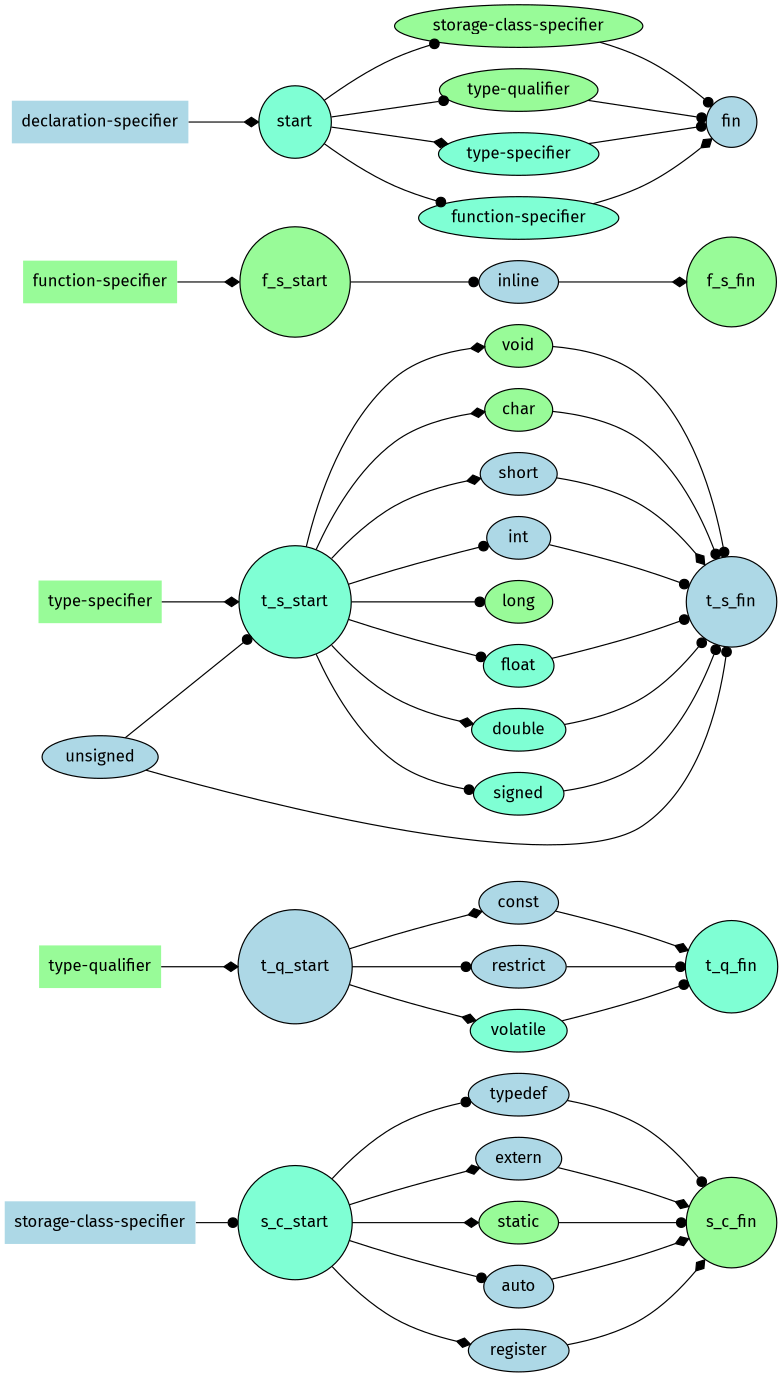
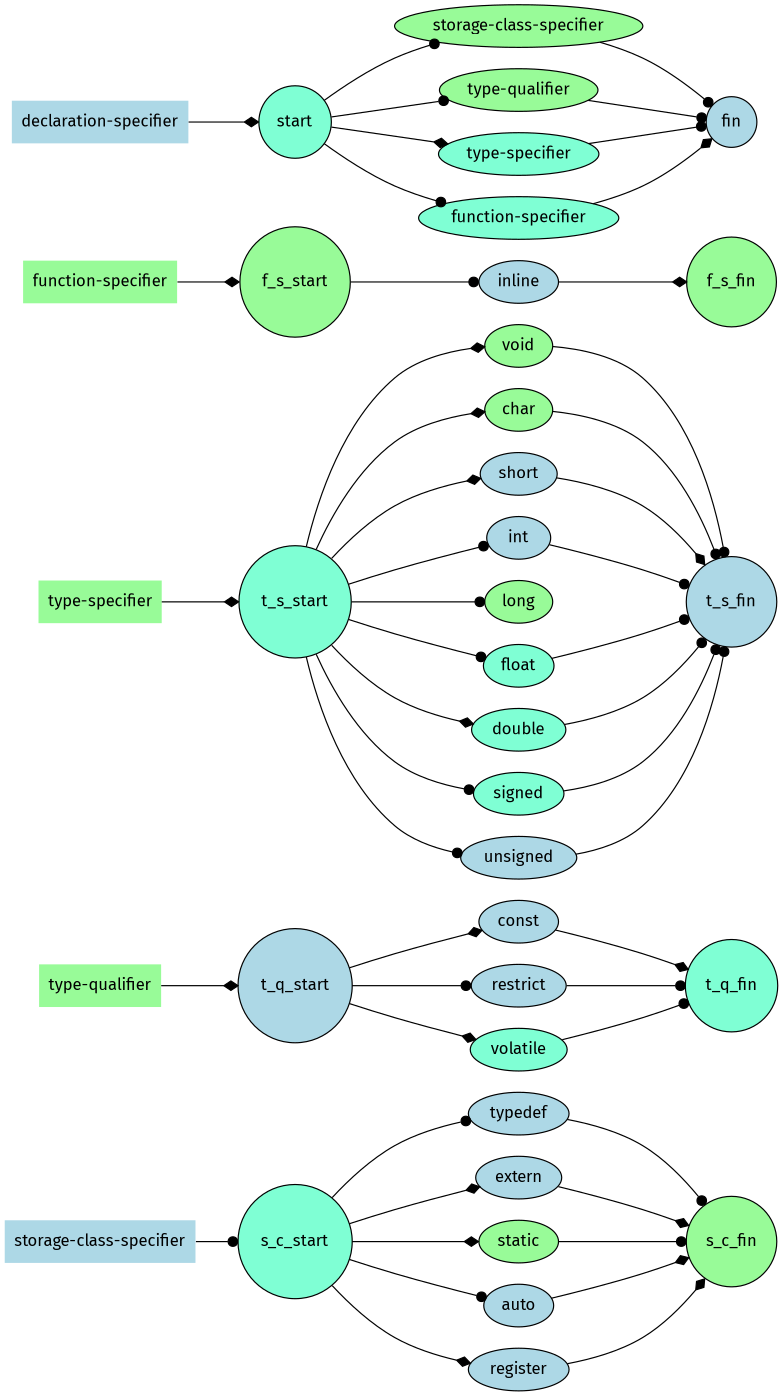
  digraph {
    fontname="Fira Sans"
    rankdir=LR
    node [fillcolor=lightblue fontname="Fira Sans" style=filled]
    edge [arrowhead=dot fontname="Fira Sans"]
    n1 [label="storage-class-specifier" shape=none]
    s_c_start [fillcolor=aquamarine shape=circle]
    typedef
    extern
    static [fillcolor=palegreen]
    auto
    register
    s_c_fin [fillcolor=palegreen shape=circle]
    n9 [fillcolor=palegreen label="type-qualifier" shape=none]
    t_q_start [shape=circle]
    const
    restrict
    volatile [fillcolor=aquamarine]
    t_q_fin [fillcolor=aquamarine shape=circle]
    n15 [fillcolor=palegreen label="type-specifier" shape=none]
    t_s_start [fillcolor=aquamarine shape=circle]
    void [fillcolor=palegreen]
    char [fillcolor=palegreen]
    short
    int
    long [fillcolor=palegreen]
    float [fillcolor=aquamarine]
    double [fillcolor=aquamarine]
    signed [fillcolor=aquamarine]
    unsigned
    t_s_fin [shape=circle]
    n27 [fillcolor=palegreen label="function-specifier" shape=none]
    f_s_start [fillcolor=palegreen shape=circle]
    inline
    f_s_fin [fillcolor=palegreen shape=circle]
    n31 [label="declaration-specifier" shape=none]
    start [fillcolor=aquamarine shape=circle]
    n33 [fillcolor=palegreen label="storage-class-specifier"]
    n34 [fillcolor=palegreen label="type-qualifier"]
    n35 [fillcolor=aquamarine label="type-specifier"]
    n36 [fillcolor=aquamarine label="function-specifier"]
    fin [color=black shape=circle]
    subgraph sub_1 {
      n1
      s_c_start
      typedef
      extern
      static
      auto
      register
      s_c_fin
    }
    subgraph sub_2 {
      n9
      t_q_start
      const
      restrict
      volatile
      t_q_fin
    }
    subgraph sub_3 {
      n15
      t_s_start
      void
      char
      short
      int
      long
      float
      double
      signed
      unsigned
      t_s_fin
    }
    subgraph sub_4 {
      n27
      f_s_start
      inline
      f_s_fin
    }
    n1 -> s_c_start
    s_c_start -> typedef
    s_c_start -> extern [arrowhead=diamond]
    s_c_start -> static [arrowhead=diamond]
    s_c_start -> auto
    s_c_start -> register [arrowhead=diamond]
    typedef -> s_c_fin
    extern -> s_c_fin [arrowhead=diamond]
    static -> s_c_fin
    auto -> s_c_fin [arrowhead=diamond]
    register -> s_c_fin [arrowhead=diamond]
    n9 -> t_q_start [arrowhead=diamond]
    t_q_start -> const [arrowhead=diamond]
    t_q_start -> restrict
    t_q_start -> volatile [arrowhead=diamond]
    const -> t_q_fin [arrowhead=diamond]
    restrict -> t_q_fin
    volatile -> t_q_fin
    n15 -> t_s_start [arrowhead=diamond]
    t_s_start -> void [arrowhead=diamond]
    t_s_start -> char [arrowhead=diamond]
    t_s_start -> short [arrowhead=diamond]
    t_s_start -> int
    t_s_start -> long
    t_s_start -> float
    t_s_start -> double [arrowhead=diamond]
    t_s_start -> signed
-   unsigned -> t_s_start
+   t_s_start -> unsigned
    void -> t_s_fin
    char -> t_s_fin
    short -> t_s_fin [arrowhead=diamond]
    int -> t_s_fin
    float -> t_s_fin
    double -> t_s_fin
    signed -> t_s_fin
    unsigned -> t_s_fin
    n27 -> f_s_start [arrowhead=diamond]
    f_s_start -> inline
    inline -> f_s_fin [arrowhead=diamond]
    n31 -> start [arrowhead=diamond]
    start -> n33
    start -> n34
    start -> n35 [arrowhead=diamond]
    start -> n36
    n33 -> fin
    n34 -> fin
    n35 -> fin
    n36 -> fin [arrowhead=diamond]
  }
